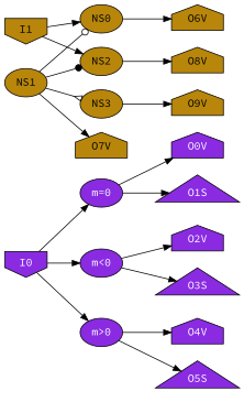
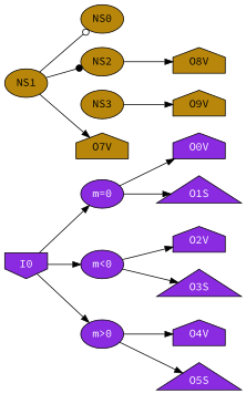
  digraph {
    fontname="Source Code Pro"
    rankdir=LR
    node [fillcolor=blueviolet fontcolor=white fontname="Source Code Pro" style=filled]
    edge [fontname="Source Code Pro"]
    n1 [label="m=0"]
    n2 [label=O0V shape=house]
    n3 [label=O1S shape=triangle]
    n4 [label="m<0"]
    n5 [label=O2V shape=house]
    n6 [label=O3S shape=triangle]
    n7 [label="m>0"]
    n8 [label=O4V shape=house]
    n9 [label=O5S shape=triangle]
    n10 [label=I0 shape=invhouse]
    n11 [fillcolor=darkgoldenrod fontcolor=black label=NS0]
-   n12 [fillcolor=darkgoldenrod fontcolor=black label=O6V shape=house]
    n13 [fillcolor=darkgoldenrod fontcolor=black label=NS1]
    n14 [fillcolor=darkgoldenrod fontcolor=black label=NS2]
    n15 [fillcolor=darkgoldenrod fontcolor=black label=NS3]
    n16 [fillcolor=darkgoldenrod fontcolor=black label=O7V shape=house]
    n17 [fillcolor=darkgoldenrod fontcolor=black label=O8V shape=house]
    n18 [fillcolor=darkgoldenrod fontcolor=black label=O9V shape=house]
-   n19 [fillcolor=darkgoldenrod fontcolor=black label=I1 shape=invhouse]
    n1 -> n2
    n1 -> n3
    n4 -> n5
    n4 -> n6
    n7 -> n8
    n7 -> n9
    n10 -> n1
    n10 -> n4
    n10 -> n7
-   n11 -> n12
    n13 -> n11 [arrowhead=odot]
    n13 -> n14 [arrowhead=dot]
-   n13 -> n15 [arrowhead=invempty]
    n13 -> n16
    n14 -> n17
    n15 -> n18
-   n19 -> n11
-   n19 -> n14
  }
